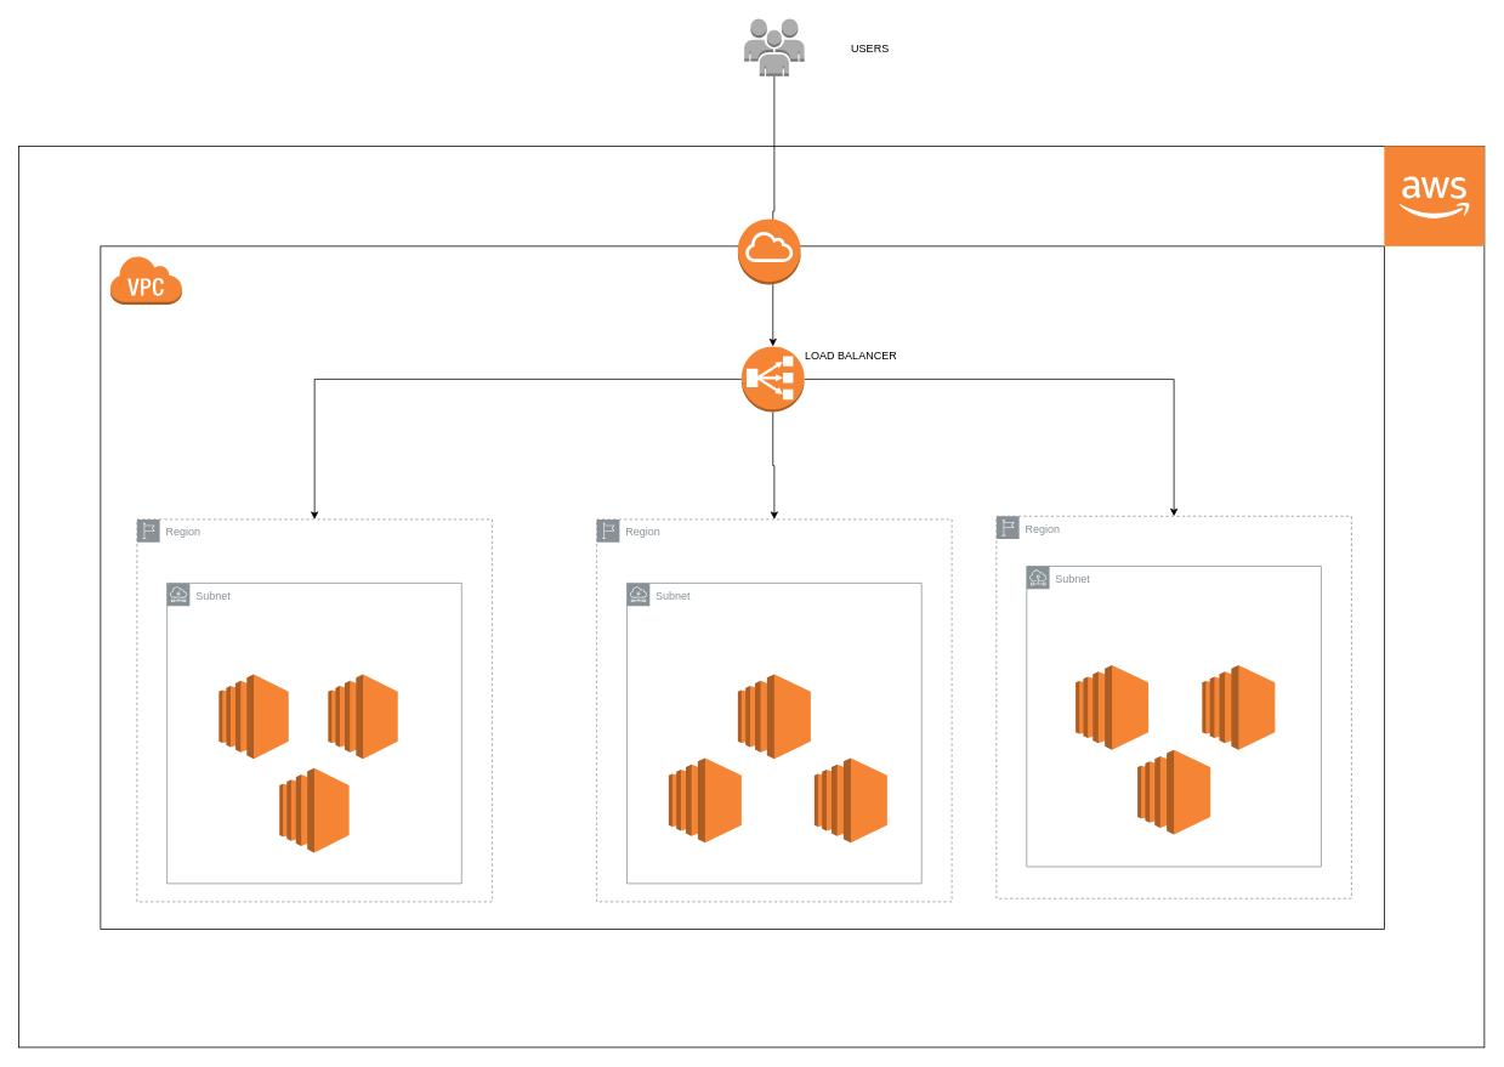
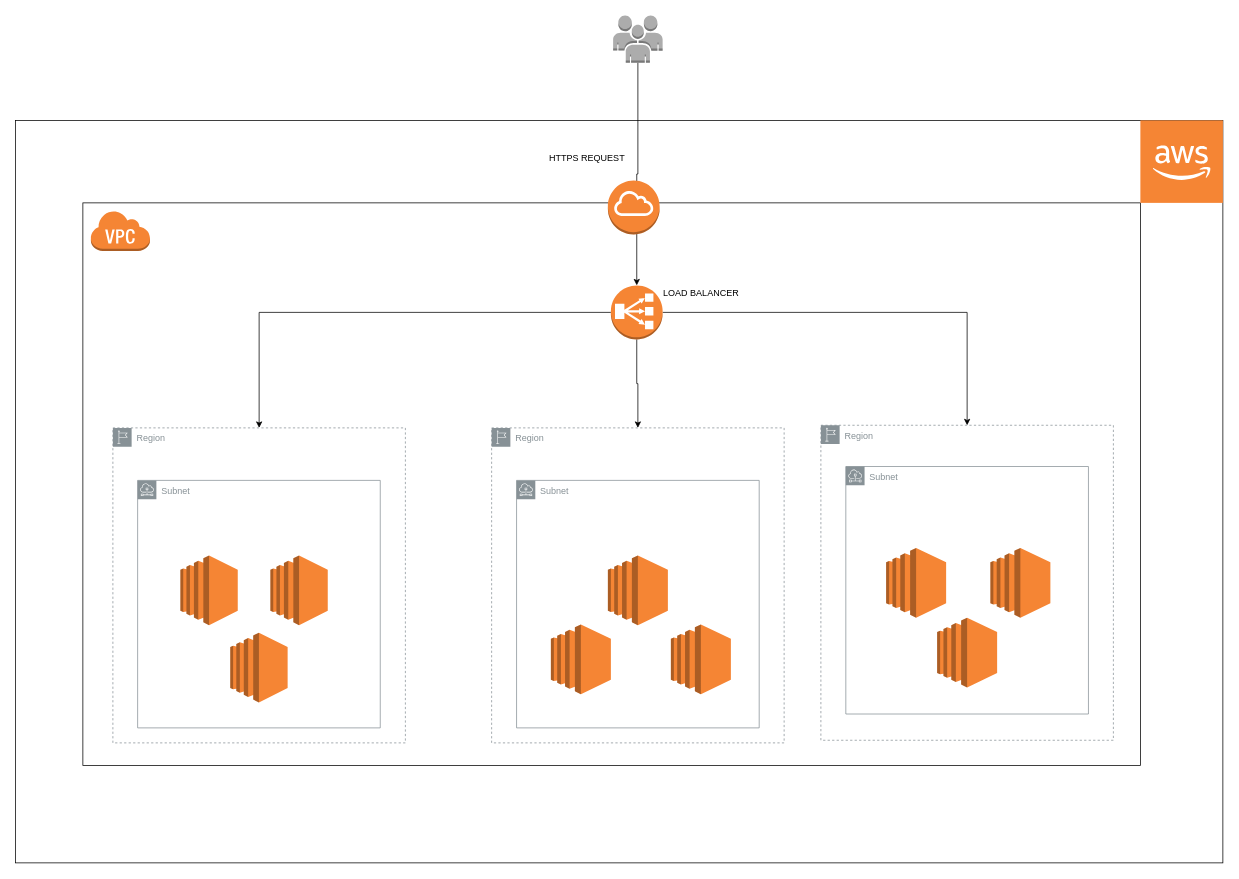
  <mxCell id="0" />
  <mxCell id="1" parent="0" />
  <mxCell id="2" value="" style="rounded=0;whiteSpace=wrap;html=1;" parent="1" vertex="1"><mxGeometry x="20" y="160" width="1610" height="990" as="geometry" /></mxCell>
  <mxCell id="3" value="" style="rounded=0;whiteSpace=wrap;html=1;" parent="1" vertex="1"><mxGeometry x="110" y="270" width="1410" height="750" as="geometry" /></mxCell>
  <mxCell id="4" value="" style="outlineConnect=0;dashed=0;verticalLabelPosition=bottom;verticalAlign=top;align=center;html=1;shape=mxgraph.aws3.ec2;fillColor=#F58534;gradientColor=none;" parent="1" vertex="1"><mxGeometry x="240" y="740" width="76.5" height="93" as="geometry" /></mxCell>
  <mxCell id="5" value="" style="outlineConnect=0;dashed=0;verticalLabelPosition=bottom;verticalAlign=top;align=center;html=1;shape=mxgraph.aws3.ec2;fillColor=#F58534;gradientColor=none;" parent="1" vertex="1"><mxGeometry x="810" y="740" width="80" height="93" as="geometry" /></mxCell>
  <mxCell id="6" value="" style="outlineConnect=0;dashed=0;verticalLabelPosition=bottom;verticalAlign=top;align=center;html=1;shape=mxgraph.aws3.ec2;fillColor=#F58534;gradientColor=none;" parent="1" vertex="1"><mxGeometry x="306.5" y="843" width="76.5" height="93" as="geometry" /></mxCell>
  <mxCell id="7" value="" style="outlineConnect=0;dashed=0;verticalLabelPosition=bottom;verticalAlign=top;align=center;html=1;shape=mxgraph.aws3.ec2;fillColor=#F58534;gradientColor=none;" parent="1" vertex="1"><mxGeometry x="360" y="740" width="76.5" height="93" as="geometry" /></mxCell>
  <mxCell id="8" value="" style="outlineConnect=0;dashed=0;verticalLabelPosition=bottom;verticalAlign=top;align=center;html=1;shape=mxgraph.aws3.ec2;fillColor=#F58534;gradientColor=none;" parent="1" vertex="1"><mxGeometry x="894" y="832" width="80" height="93" as="geometry" /></mxCell>
  <mxCell id="9" value="" style="outlineConnect=0;dashed=0;verticalLabelPosition=bottom;verticalAlign=top;align=center;html=1;shape=mxgraph.aws3.ec2;fillColor=#F58534;gradientColor=none;" parent="1" vertex="1"><mxGeometry x="734" y="832" width="80" height="93" as="geometry" /></mxCell>
  <mxCell id="10" value="" style="outlineConnect=0;dashed=0;verticalLabelPosition=bottom;verticalAlign=top;align=center;html=1;shape=mxgraph.aws3.ec2;fillColor=#F58534;gradientColor=none;" parent="1" vertex="1"><mxGeometry x="1181" y="730" width="80" height="93" as="geometry" /></mxCell>
  <mxCell id="11" value="" style="outlineConnect=0;dashed=0;verticalLabelPosition=bottom;verticalAlign=top;align=center;html=1;shape=mxgraph.aws3.ec2;fillColor=#F58534;gradientColor=none;" parent="1" vertex="1"><mxGeometry x="1320" y="730" width="80" height="93" as="geometry" /></mxCell>
  <mxCell id="12" value="" style="outlineConnect=0;dashed=0;verticalLabelPosition=bottom;verticalAlign=top;align=center;html=1;shape=mxgraph.aws3.ec2;fillColor=#F58534;gradientColor=none;" parent="1" vertex="1"><mxGeometry x="1249" y="823" width="80" height="93" as="geometry" /></mxCell>
  <mxCell id="13" value="Subnet" style="sketch=0;outlineConnect=0;gradientColor=none;html=1;whiteSpace=wrap;fontSize=12;fontStyle=0;shape=mxgraph.aws4.group;grIcon=mxgraph.aws4.group_subnet;strokeColor=#879196;fillColor=none;verticalAlign=top;align=left;spacingLeft=30;fontColor=#879196;dashed=0;" parent="1" vertex="1"><mxGeometry x="183" y="640" width="323.5" height="330" as="geometry" /></mxCell>
  <mxCell id="14" value="Subnet" style="sketch=0;outlineConnect=0;gradientColor=none;html=1;whiteSpace=wrap;fontSize=12;fontStyle=0;shape=mxgraph.aws4.group;grIcon=mxgraph.aws4.group_subnet;strokeColor=#879196;fillColor=none;verticalAlign=top;align=left;spacingLeft=30;fontColor=#879196;dashed=0;" parent="1" vertex="1"><mxGeometry x="688.25" y="640" width="323.5" height="330" as="geometry" /></mxCell>
  <mxCell id="15" value="Subnet" style="sketch=0;outlineConnect=0;gradientColor=none;html=1;whiteSpace=wrap;fontSize=12;fontStyle=0;shape=mxgraph.aws4.group;grIcon=mxgraph.aws4.group_subnet;strokeColor=#879196;fillColor=none;verticalAlign=top;align=left;spacingLeft=30;fontColor=#879196;dashed=0;" parent="1" vertex="1"><mxGeometry x="1127.25" y="621.5" width="323.5" height="330" as="geometry" /></mxCell>
  <mxCell id="16" value="Region" style="sketch=0;outlineConnect=0;gradientColor=none;html=1;whiteSpace=wrap;fontSize=12;fontStyle=0;shape=mxgraph.aws4.group;grIcon=mxgraph.aws4.group_region;strokeColor=#879196;fillColor=none;verticalAlign=top;align=left;spacingLeft=30;fontColor=#879196;dashed=1;" parent="1" vertex="1"><mxGeometry x="150" y="570" width="390" height="420" as="geometry" /></mxCell>
  <mxCell id="17" value="Region" style="sketch=0;outlineConnect=0;gradientColor=none;html=1;whiteSpace=wrap;fontSize=12;fontStyle=0;shape=mxgraph.aws4.group;grIcon=mxgraph.aws4.group_region;strokeColor=#879196;fillColor=none;verticalAlign=top;align=left;spacingLeft=30;fontColor=#879196;dashed=1;" parent="1" vertex="1"><mxGeometry x="655" y="570" width="390" height="420" as="geometry" /></mxCell>
  <mxCell id="18" value="Region" style="sketch=0;outlineConnect=0;gradientColor=none;html=1;whiteSpace=wrap;fontSize=12;fontStyle=0;shape=mxgraph.aws4.group;grIcon=mxgraph.aws4.group_region;strokeColor=#879196;fillColor=none;verticalAlign=top;align=left;spacingLeft=30;fontColor=#879196;dashed=1;" parent="1" vertex="1"><mxGeometry x="1094" y="566.5" width="390" height="420" as="geometry" /></mxCell>
  <mxCell id="19" value="" style="outlineConnect=0;dashed=0;verticalLabelPosition=bottom;verticalAlign=top;align=center;html=1;shape=mxgraph.aws3.cloud_2;fillColor=#F58534;gradientColor=none;" parent="1" vertex="1"><mxGeometry x="1520" y="160" width="110" height="110" as="geometry" /></mxCell>
  <mxCell id="20" style="edgeStyle=orthogonalEdgeStyle;rounded=0;orthogonalLoop=1;jettySize=auto;html=1;" parent="1" source="23" target="16" edge="1"><mxGeometry relative="1" as="geometry" /></mxCell>
  <mxCell id="21" style="edgeStyle=orthogonalEdgeStyle;rounded=0;orthogonalLoop=1;jettySize=auto;html=1;" parent="1" source="23" target="18" edge="1"><mxGeometry relative="1" as="geometry" /></mxCell>
  <mxCell id="22" value="" style="edgeStyle=orthogonalEdgeStyle;rounded=0;orthogonalLoop=1;jettySize=auto;html=1;" parent="1" source="23" target="17" edge="1"><mxGeometry relative="1" as="geometry" /></mxCell>
  <mxCell id="23" value="" style="outlineConnect=0;dashed=0;verticalLabelPosition=bottom;verticalAlign=top;align=center;html=1;shape=mxgraph.aws3.classic_load_balancer;fillColor=#F58534;gradientColor=none;" parent="1" vertex="1"><mxGeometry x="814" y="380" width="69" height="72" as="geometry" /></mxCell>
  <mxCell id="24" value="" style="outlineConnect=0;dashed=0;verticalLabelPosition=bottom;verticalAlign=top;align=center;html=1;shape=mxgraph.aws3.virtual_private_cloud;fillColor=#F58534;gradientColor=none;" parent="1" vertex="1"><mxGeometry x="120" y="280" width="79.5" height="54" as="geometry" /></mxCell>
  <mxCell id="25" style="edgeStyle=orthogonalEdgeStyle;rounded=0;orthogonalLoop=1;jettySize=auto;html=1;" parent="1" source="26" target="23" edge="1"><mxGeometry relative="1" as="geometry" /></mxCell>
  <mxCell id="26" value="" style="outlineConnect=0;dashed=0;verticalLabelPosition=bottom;verticalAlign=top;align=center;html=1;shape=mxgraph.aws3.users;fillColor=#ACACAC;gradientColor=none;" parent="1" vertex="1"><mxGeometry x="817" y="20" width="66" height="63" as="geometry" /></mxCell>
  <mxCell id="27" value="LOAD BALANCER" style="text;html=1;strokeColor=none;fillColor=none;align=center;verticalAlign=middle;whiteSpace=wrap;rounded=0;" parent="1" vertex="1"><mxGeometry x="861.5" y="360" width="145" height="60" as="geometry" /></mxCell>
- <mxCell id="29" value="USERS" style="text;html=1;strokeColor=none;fillColor=none;align=center;verticalAlign=middle;whiteSpace=wrap;rounded=0;" parent="1" vertex="1"><mxGeometry x="883" y="23" width="145" height="60" as="geometry" /></mxCell>
+ <mxCell id="28" value="HTTPS REQUEST" style="text;html=1;strokeColor=none;fillColor=none;align=center;verticalAlign=middle;whiteSpace=wrap;rounded=0;" parent="1" vertex="1"><mxGeometry x="710" y="180" width="145" height="60" as="geometry" /></mxCell>
  <mxCell id="30" value="" style="outlineConnect=0;dashed=0;verticalLabelPosition=bottom;verticalAlign=top;align=center;html=1;shape=mxgraph.aws3.internet_gateway;fillColor=#F58534;gradientColor=none;" parent="1" vertex="1"><mxGeometry x="810" y="240" width="69" height="72" as="geometry" /></mxCell>
